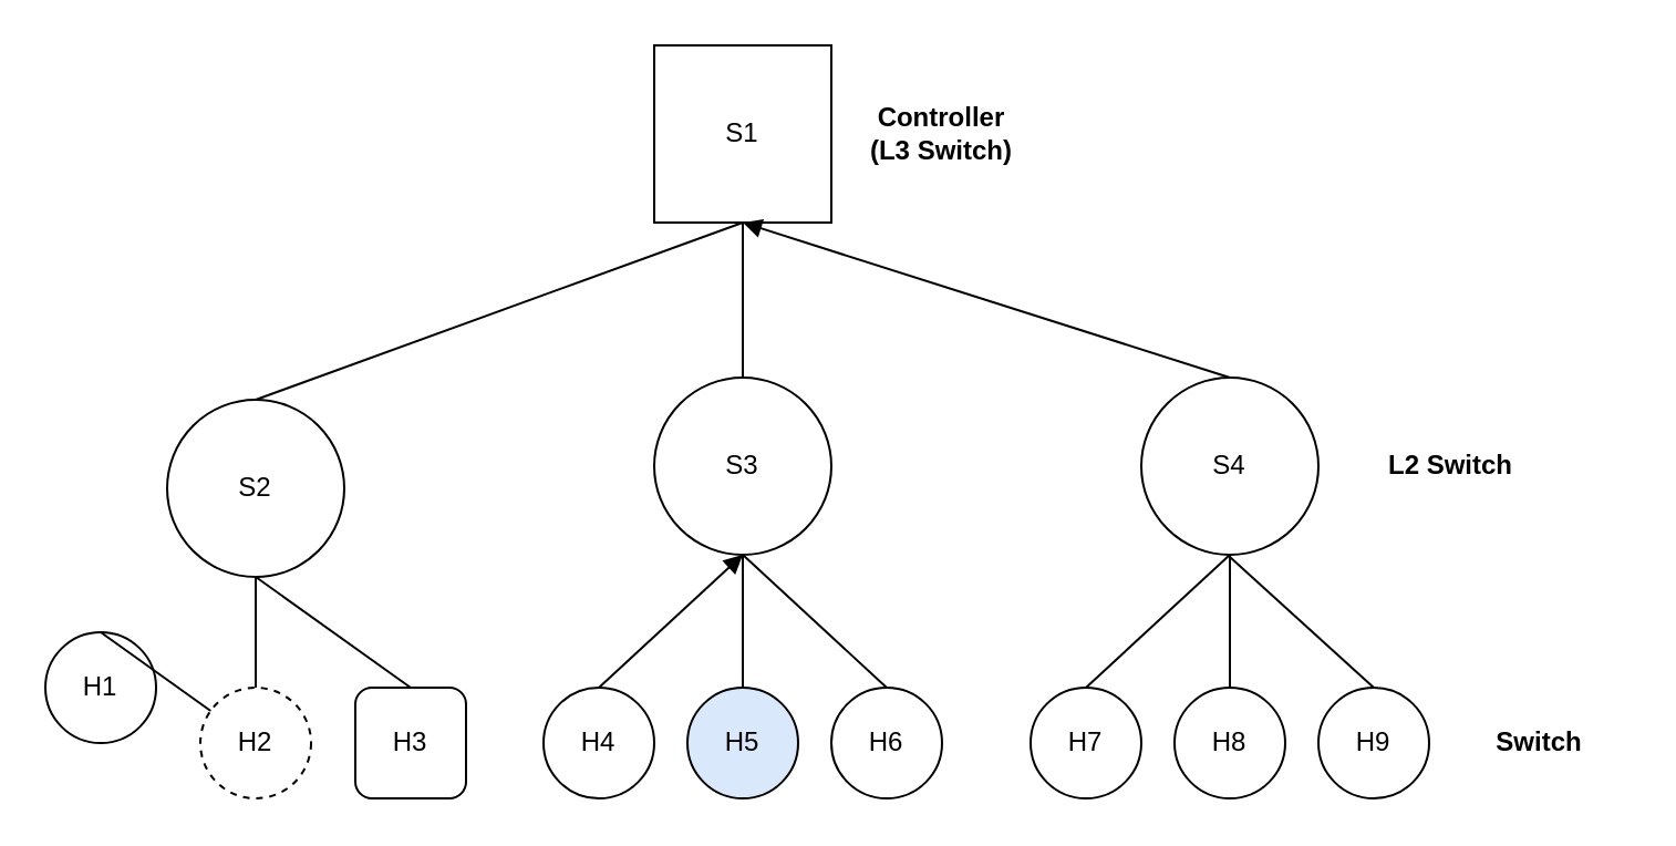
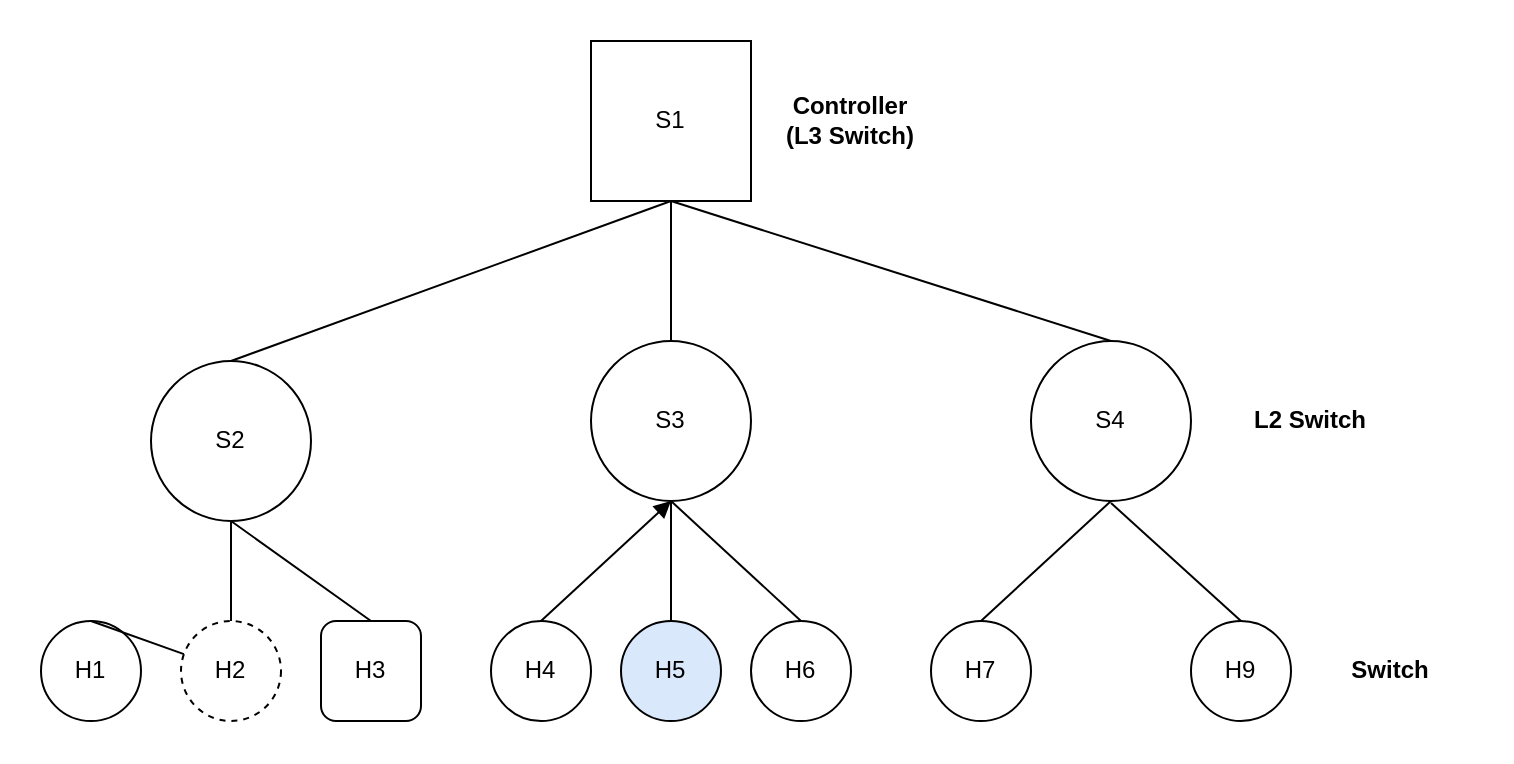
  <mxCell id="0" />
  <mxCell id="1" parent="0" />
  <mxCell id="2" value="S1" style="whiteSpace=wrap;html=1;aspect=fixed;rounded=0;" vertex="1" parent="1"><mxGeometry x="295" y="20" width="80" height="80" as="geometry" /></mxCell>
  <mxCell id="3" value="S3" style="ellipse;whiteSpace=wrap;html=1;aspect=fixed;" vertex="1" parent="1"><mxGeometry x="295" y="170" width="80" height="80" as="geometry" /></mxCell>
  <mxCell id="4" value="S4" style="ellipse;whiteSpace=wrap;html=1;aspect=fixed;" vertex="1" parent="1"><mxGeometry x="515" y="170" width="80" height="80" as="geometry" /></mxCell>
  <mxCell id="5" value="S2" style="ellipse;whiteSpace=wrap;html=1;aspect=fixed;" vertex="1" parent="1"><mxGeometry x="75" y="180" width="80" height="80" as="geometry" /></mxCell>
  <mxCell id="6" value="" style="endArrow=none;html=1;entryX=0.5;entryY=1;entryDx=0;entryDy=0;exitX=0.5;exitY=0;exitDx=0;exitDy=0;" edge="1" parent="1" source="5" target="2"><mxGeometry width="50" height="50" relative="1" as="geometry"><mxPoint x="295" y="230" as="sourcePoint" /><mxPoint x="345" y="180" as="targetPoint" /></mxGeometry></mxCell>
- <mxCell id="7" value="" style="endArrow=block;html=1;entryX=0.5;entryY=1;entryDx=0;entryDy=0;exitX=0.5;exitY=0;exitDx=0;exitDy=0;" edge="1" parent="1" source="4" target="2"><mxGeometry width="50" height="50" relative="1" as="geometry"><mxPoint x="295" y="230" as="sourcePoint" /><mxPoint x="345" y="180" as="targetPoint" /></mxGeometry></mxCell>
+ <mxCell id="7" value="" style="endArrow=none;html=1;entryX=0.5;entryY=1;entryDx=0;entryDy=0;exitX=0.5;exitY=0;exitDx=0;exitDy=0;" edge="1" parent="1" source="4" target="2"><mxGeometry width="50" height="50" relative="1" as="geometry"><mxPoint x="295" y="230" as="sourcePoint" /><mxPoint x="345" y="180" as="targetPoint" /></mxGeometry></mxCell>
  <mxCell id="8" value="" style="endArrow=none;html=1;exitX=0.5;exitY=0;exitDx=0;exitDy=0;entryX=0.5;entryY=1;entryDx=0;entryDy=0;" edge="1" parent="1" source="3" target="2"><mxGeometry width="50" height="50" relative="1" as="geometry"><mxPoint x="295" y="230" as="sourcePoint" /><mxPoint x="345" y="180" as="targetPoint" /></mxGeometry></mxCell>
- <mxCell id="9" value="H8" style="ellipse;whiteSpace=wrap;html=1;aspect=fixed;" vertex="1" parent="1"><mxGeometry x="530" y="310" width="50" height="50" as="geometry" /></mxCell>
  <mxCell id="10" value="H7" style="ellipse;whiteSpace=wrap;html=1;aspect=fixed;" vertex="1" parent="1"><mxGeometry x="465" y="310" width="50" height="50" as="geometry" /></mxCell>
  <mxCell id="11" value="H6" style="ellipse;whiteSpace=wrap;html=1;aspect=fixed;" vertex="1" parent="1"><mxGeometry x="375" y="310" width="50" height="50" as="geometry" /></mxCell>
  <mxCell id="12" value="H5" style="ellipse;whiteSpace=wrap;html=1;aspect=fixed;fillColor=#dae8fc;" vertex="1" parent="1"><mxGeometry x="310" y="310" width="50" height="50" as="geometry" /></mxCell>
  <mxCell id="13" value="H4" style="ellipse;whiteSpace=wrap;html=1;aspect=fixed;" vertex="1" parent="1"><mxGeometry x="245" y="310" width="50" height="50" as="geometry" /></mxCell>
  <mxCell id="14" value="H3" style="whiteSpace=wrap;html=1;aspect=fixed;rounded=1;" vertex="1" parent="1"><mxGeometry x="160" y="310" width="50" height="50" as="geometry" /></mxCell>
  <mxCell id="15" value="H2" style="ellipse;whiteSpace=wrap;html=1;aspect=fixed;dashed=1;" vertex="1" parent="1"><mxGeometry x="90" y="310" width="50" height="50" as="geometry" /></mxCell>
- <mxCell id="16" value="H1" style="ellipse;whiteSpace=wrap;html=1;aspect=fixed;" vertex="1" parent="1"><mxGeometry x="20" y="285" width="50" height="50" as="geometry" /></mxCell>
+ <mxCell id="16" value="H1" style="ellipse;whiteSpace=wrap;html=1;aspect=fixed;" vertex="1" parent="1"><mxGeometry x="20" y="310" width="50" height="50" as="geometry" /></mxCell>
  <mxCell id="17" value="H9" style="ellipse;whiteSpace=wrap;html=1;aspect=fixed;" vertex="1" parent="1"><mxGeometry x="595" y="310" width="50" height="50" as="geometry" /></mxCell>
  <mxCell id="18" value="" style="endArrow=none;html=1;exitX=0.5;exitY=0;exitDx=0;exitDy=0;" edge="1" parent="1" source="16" target="15"><mxGeometry width="50" height="50" relative="1" as="geometry"><mxPoint x="75" y="320" as="sourcePoint" /><mxPoint x="125" y="270" as="targetPoint" /></mxGeometry></mxCell>
  <mxCell id="19" value="" style="endArrow=none;html=1;exitX=0.5;exitY=0;exitDx=0;exitDy=0;entryX=0.5;entryY=1;entryDx=0;entryDy=0;" edge="1" parent="1" source="15" target="5"><mxGeometry width="50" height="50" relative="1" as="geometry"><mxPoint x="175" y="300" as="sourcePoint" /><mxPoint x="225" y="250" as="targetPoint" /></mxGeometry></mxCell>
  <mxCell id="20" value="" style="endArrow=none;html=1;exitX=0.5;exitY=0;exitDx=0;exitDy=0;entryX=0.5;entryY=1;entryDx=0;entryDy=0;" edge="1" parent="1" source="14" target="5"><mxGeometry width="50" height="50" relative="1" as="geometry"><mxPoint x="225" y="310" as="sourcePoint" /><mxPoint x="275" y="260" as="targetPoint" /></mxGeometry></mxCell>
  <mxCell id="21" value="" style="endArrow=block;html=1;exitX=0.5;exitY=0;exitDx=0;exitDy=0;entryX=0.5;entryY=1;entryDx=0;entryDy=0;" edge="1" parent="1" source="13" target="3"><mxGeometry width="50" height="50" relative="1" as="geometry"><mxPoint x="285" y="210" as="sourcePoint" /><mxPoint x="335" y="160" as="targetPoint" /></mxGeometry></mxCell>
  <mxCell id="22" value="" style="endArrow=none;html=1;exitX=0.5;exitY=0;exitDx=0;exitDy=0;" edge="1" parent="1" source="12"><mxGeometry width="50" height="50" relative="1" as="geometry"><mxPoint x="285" y="210" as="sourcePoint" /><mxPoint x="335" y="250" as="targetPoint" /></mxGeometry></mxCell>
  <mxCell id="23" value="" style="endArrow=none;html=1;exitX=0.5;exitY=0;exitDx=0;exitDy=0;entryX=0.5;entryY=1;entryDx=0;entryDy=0;" edge="1" parent="1" source="11" target="3"><mxGeometry width="50" height="50" relative="1" as="geometry"><mxPoint x="285" y="210" as="sourcePoint" /><mxPoint x="335" y="160" as="targetPoint" /></mxGeometry></mxCell>
- <mxCell id="24" value="" style="endArrow=none;html=1;exitX=0.5;exitY=0;exitDx=0;exitDy=0;entryX=0.5;entryY=1;entryDx=0;entryDy=0;" edge="1" parent="1" source="9" target="4"><mxGeometry width="50" height="50" relative="1" as="geometry"><mxPoint x="435" y="260" as="sourcePoint" /><mxPoint x="485" y="210" as="targetPoint" /></mxGeometry></mxCell>
  <mxCell id="25" value="" style="endArrow=none;html=1;exitX=0.5;exitY=0;exitDx=0;exitDy=0;entryX=0.5;entryY=1;entryDx=0;entryDy=0;" edge="1" parent="1" source="10" target="4"><mxGeometry width="50" height="50" relative="1" as="geometry"><mxPoint x="235" y="190" as="sourcePoint" /><mxPoint x="285" y="140" as="targetPoint" /></mxGeometry></mxCell>
  <mxCell id="26" value="" style="endArrow=none;html=1;exitX=0.5;exitY=0;exitDx=0;exitDy=0;" edge="1" parent="1" source="17"><mxGeometry width="50" height="50" relative="1" as="geometry"><mxPoint x="235" y="250" as="sourcePoint" /><mxPoint x="555" y="251" as="targetPoint" /></mxGeometry></mxCell>
  <mxCell id="27" value="&lt;div&gt;&lt;b&gt;Controller&lt;/b&gt;&lt;/div&gt;&lt;div&gt;&lt;b&gt;(L3 Switch)&lt;br&gt;&lt;/b&gt;&lt;/div&gt;" style="text;html=1;strokeColor=none;align=center;verticalAlign=middle;whiteSpace=wrap;rounded=0;" vertex="1" parent="1"><mxGeometry x="385" y="50" width="80" height="20" as="geometry" /></mxCell>
  <mxCell id="28" value="&lt;b&gt;Switch&lt;/b&gt;" style="text;html=1;strokeColor=none;align=center;verticalAlign=middle;whiteSpace=wrap;rounded=0;" vertex="1" parent="1"><mxGeometry x="655" y="325" width="80" height="20" as="geometry" /></mxCell>
  <mxCell id="29" value="&lt;b&gt;L2 Switch&lt;br&gt;&lt;/b&gt;" style="text;html=1;strokeColor=none;align=center;verticalAlign=middle;whiteSpace=wrap;rounded=0;" vertex="1" parent="1"><mxGeometry x="615" y="200" width="80" height="20" as="geometry" /></mxCell>
